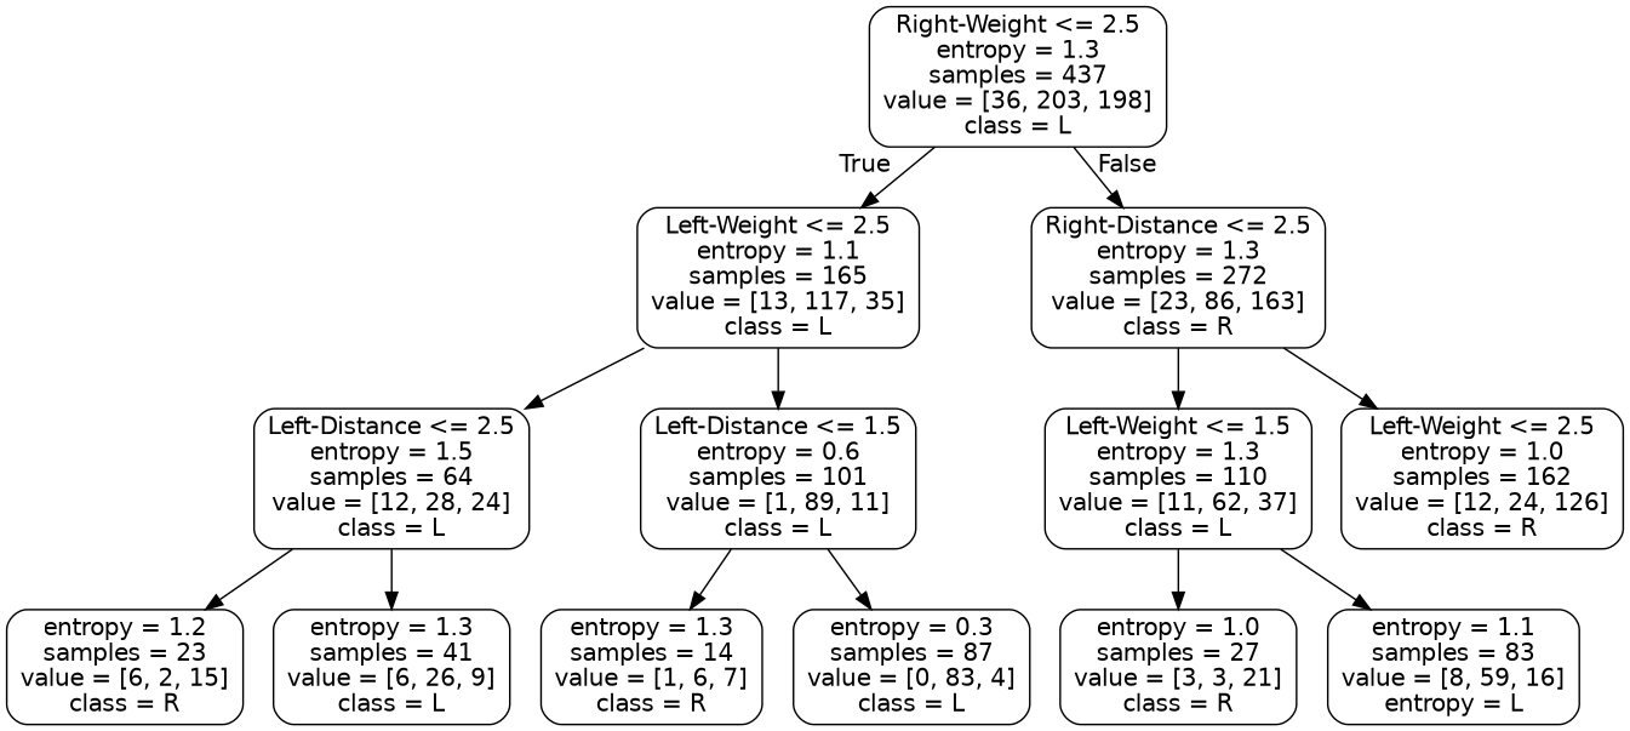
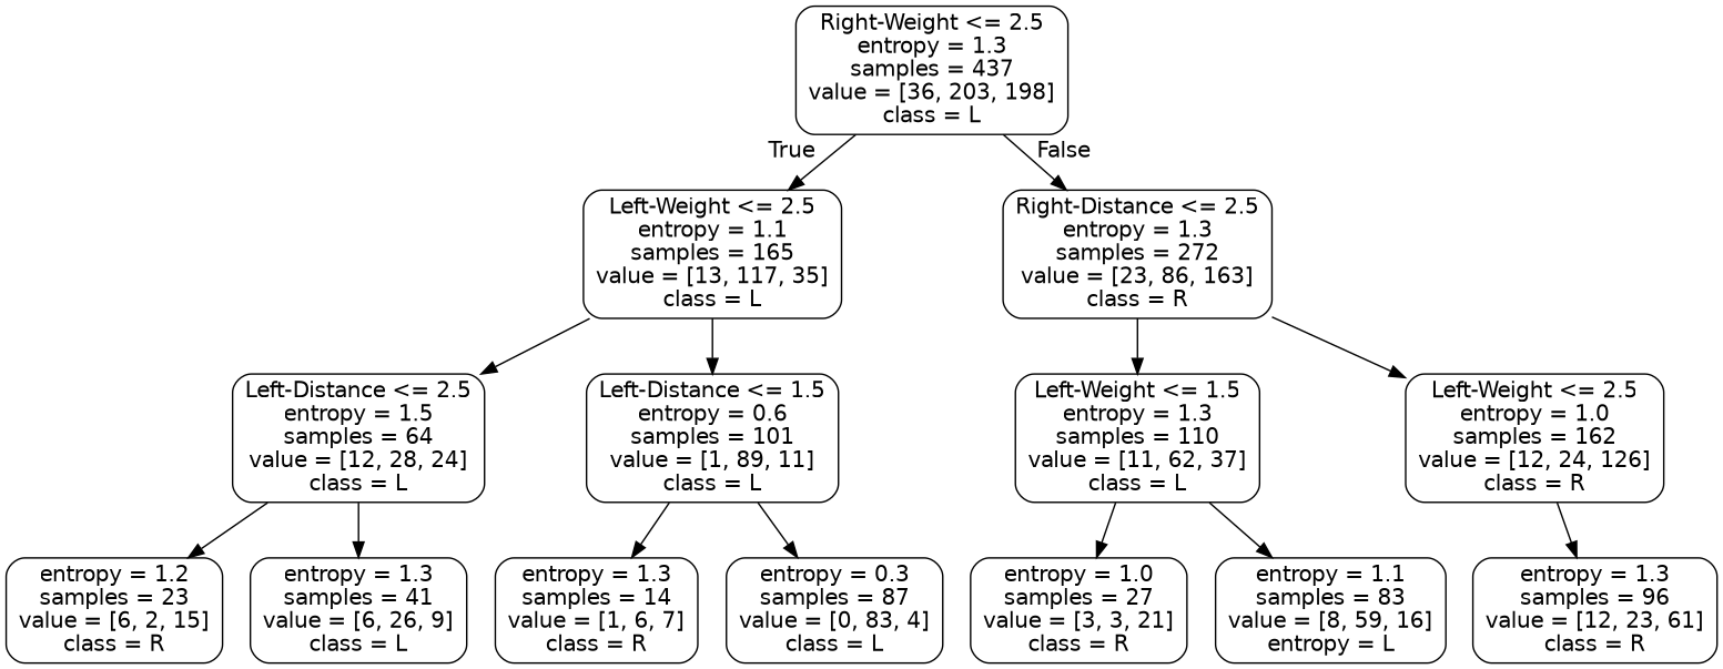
  digraph {
    node [color=black fontname=helvetica shape=box style=rounded]
    edge [fontname=helvetica]
    n1 [label="Right-Weight <= 2.5\nentropy = 1.3\nsamples = 437\nvalue = [36, 203, 198]\nclass = L"]
    n2 [label="Left-Weight <= 2.5\nentropy = 1.1\nsamples = 165\nvalue = [13, 117, 35]\nclass = L"]
    n3 [label="Right-Distance <= 2.5\nentropy = 1.3\nsamples = 272\nvalue = [23, 86, 163]\nclass = R"]
    n4 [label="Left-Distance <= 2.5\nentropy = 1.5\nsamples = 64\nvalue = [12, 28, 24]\nclass = L"]
    n5 [label="Left-Distance <= 1.5\nentropy = 0.6\nsamples = 101\nvalue = [1, 89, 11]\nclass = L"]
    n6 [label="Left-Weight <= 1.5\nentropy = 1.3\nsamples = 110\nvalue = [11, 62, 37]\nclass = L"]
    n7 [label="Left-Weight <= 2.5\nentropy = 1.0\nsamples = 162\nvalue = [12, 24, 126]\nclass = R"]
    n8 [label="entropy = 1.2\nsamples = 23\nvalue = [6, 2, 15]\nclass = R"]
    n9 [label="entropy = 1.3\nsamples = 41\nvalue = [6, 26, 9]\nclass = L"]
    n10 [label="entropy = 1.3\nsamples = 14\nvalue = [1, 6, 7]\nclass = R"]
    n11 [label="entropy = 0.3\nsamples = 87\nvalue = [0, 83, 4]\nclass = L"]
    n12 [label="entropy = 1.0\nsamples = 27\nvalue = [3, 3, 21]\nclass = R"]
    n13 [label="entropy = 1.1\nsamples = 83\nvalue = [8, 59, 16]\nentropy = L"]
+   n14 [label="entropy = 1.3\nsamples = 96\nvalue = [12, 23, 61]\nclass = R"]
    n1 -> n2 [headlabel=True labelangle=45 labeldistance=2.5]
    n1 -> n3 [headlabel=False labelangle=-45 labeldistance=2.5]
    n2 -> n4
    n2 -> n5
    n3 -> n6
    n3 -> n7
    n4 -> n8
    n4 -> n9
    n5 -> n10
    n5 -> n11
    n6 -> n12
    n6 -> n13
+   n7 -> n14
  }
